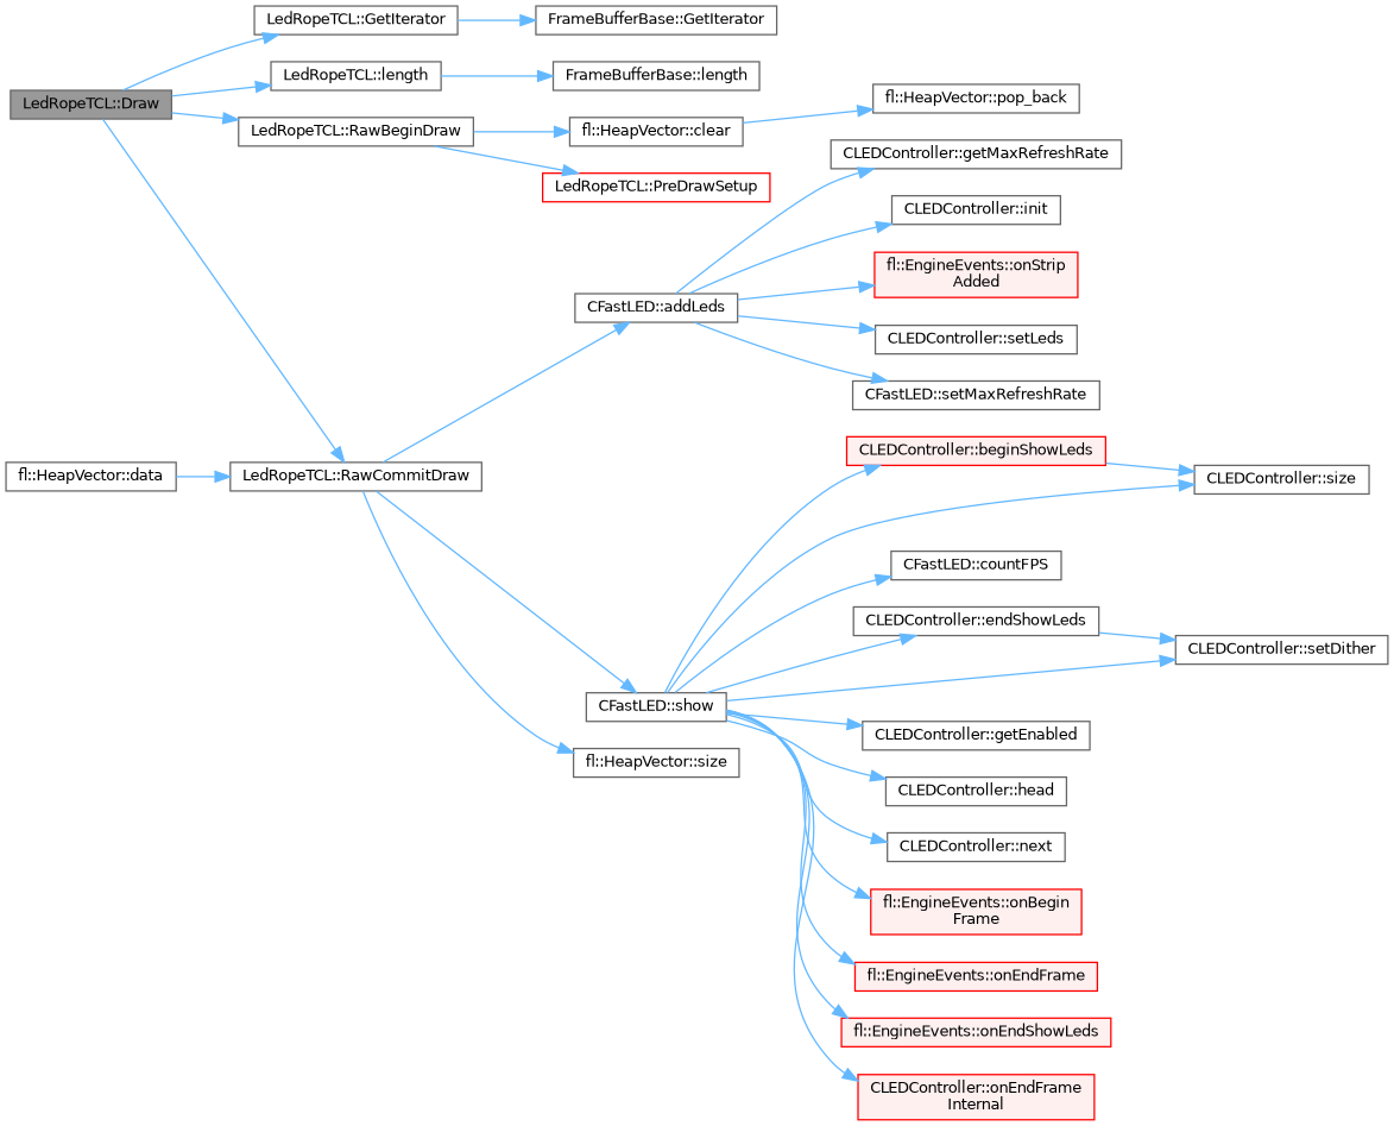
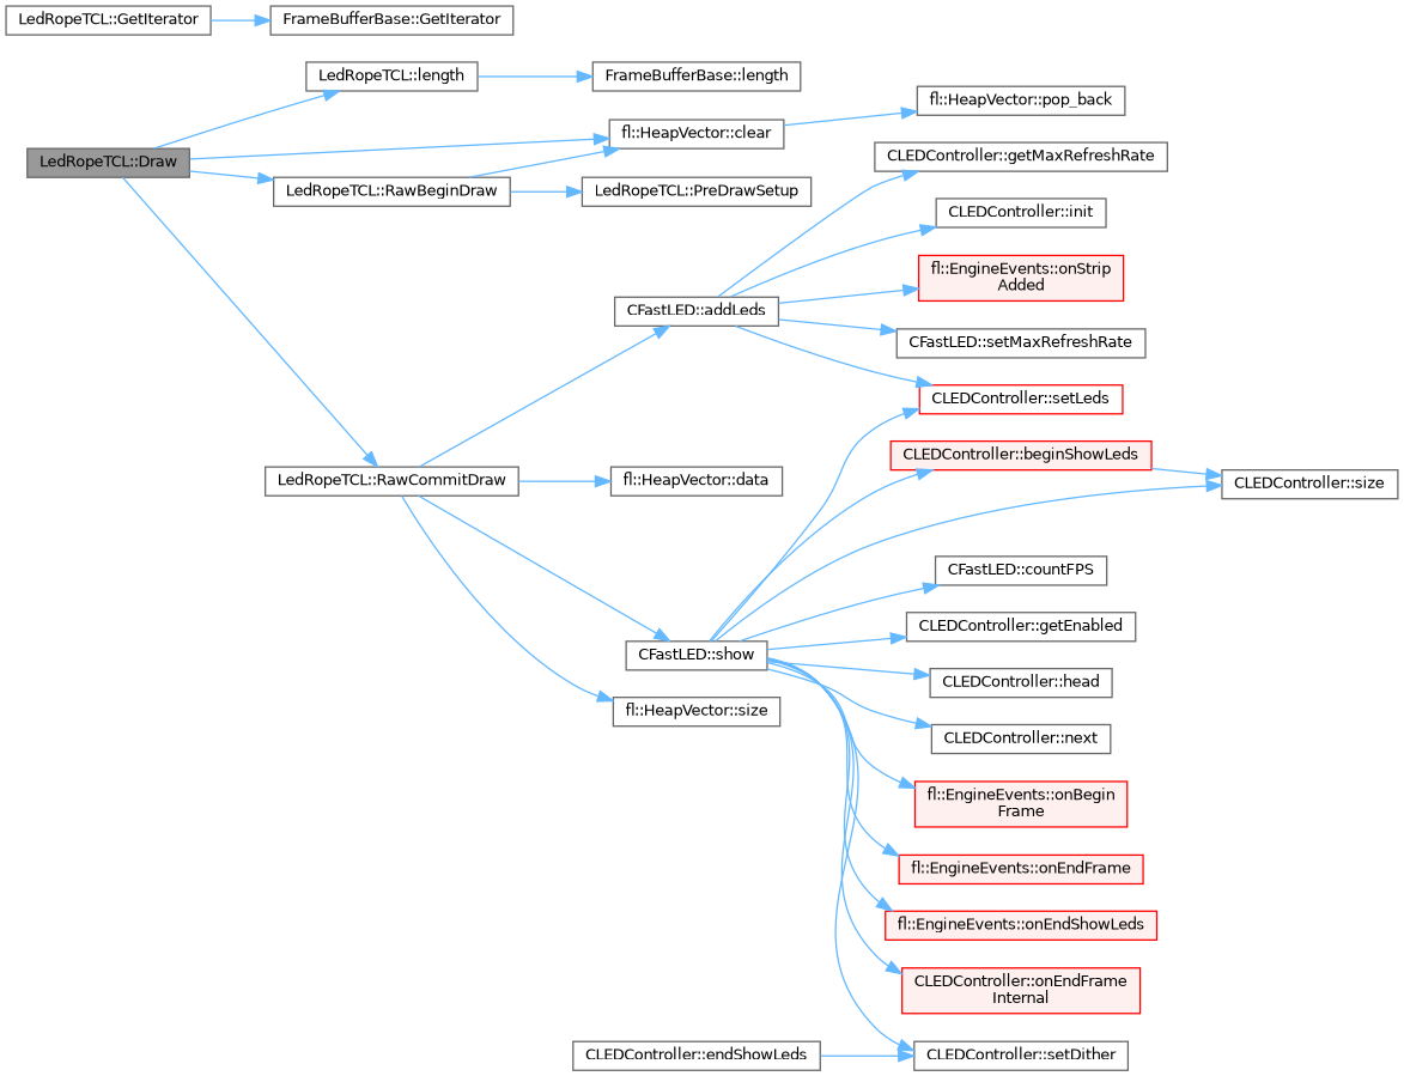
  digraph {
    fontname="DejaVu Sans"
    rankdir=LR
    node [color=grey40 fillcolor=white fontname="DejaVu Sans" fontsize=10 shape=box style=filled]
    edge [color=steelblue1 fontname="DejaVu Sans" fontsize=10 labelfontname=Helvetica labelfontsize=10 style=solid]
    n1 [color=gray40 fillcolor=grey60 fontcolor=black height=0.2 label="LedRopeTCL::Draw" width=0.4]
    n2 [height=0.2 label="LedRopeTCL::GetIterator" width=0.4]
    n3 [height=0.2 label="LedRopeTCL::length" width=0.4]
    n4 [height=0.2 label="LedRopeTCL::RawBeginDraw" width=0.4]
    n5 [height=0.2 label="LedRopeTCL::RawCommitDraw" width=0.4]
    n6 [height=0.2 label="FrameBufferBase::GetIterator" width=0.4]
    n7 [height=0.2 label="FrameBufferBase::length" width=0.4]
    n8 [height=0.2 label="fl::HeapVector::clear" width=0.4]
-   n9 [color=red height=0.2 label="LedRopeTCL::PreDrawSetup" width=0.4]
+   n9 [height=0.2 label="LedRopeTCL::PreDrawSetup" width=0.4]
    n10 [height=0.2 label="CFastLED::addLeds" width=0.4]
    n11 [height=0.2 label="fl::HeapVector::data" width=0.4]
    n12 [height=0.2 label="CFastLED::show" width=0.4]
    n13 [height=0.2 label="fl::HeapVector::size" width=0.4]
    n14 [height=0.2 label="fl::HeapVector::pop_back" width=0.4]
    n15 [height=0.2 label="CLEDController::getMaxRefreshRate" width=0.4]
    n16 [height=0.2 label="CLEDController::init" width=0.4]
    n17 [color=red fillcolor="#FFF0F0" height=0.2 label="fl::EngineEvents::onStrip\lAdded" width=0.4]
-   n18 [height=0.2 label="CLEDController::setLeds" width=0.4]
+   n18 [color=red height=0.2 label="CLEDController::setLeds" width=0.4]
    n19 [height=0.2 label="CFastLED::setMaxRefreshRate" width=0.4]
    n20 [color=red fillcolor="#FFF0F0" height=0.2 label="CLEDController::beginShowLeds" width=0.4]
    n21 [height=0.2 label="CLEDController::size" width=0.4]
    n22 [height=0.2 label="CFastLED::countFPS" width=0.4]
    n23 [height=0.2 label="CLEDController::endShowLeds" width=0.4]
    n24 [height=0.2 label="CLEDController::setDither" width=0.4]
    n25 [height=0.2 label="CLEDController::getEnabled" width=0.4]
    n26 [height=0.2 label="CLEDController::head" width=0.4]
    n27 [height=0.2 label="CLEDController::next" width=0.4]
    n28 [color=red fillcolor="#FFF0F0" height=0.2 label="fl::EngineEvents::onBegin\lFrame" width=0.4]
    n29 [color=red fillcolor="#FFF0F0" height=0.2 label="fl::EngineEvents::onEndFrame" width=0.4]
    n30 [color=red fillcolor="#FFF0F0" height=0.2 label="fl::EngineEvents::onEndShowLeds" width=0.4]
    n31 [color=red fillcolor="#FFF0F0" height=0.2 label="CLEDController::onEndFrame\lInternal" width=0.4]
-   n1 -> n2
+   n1 -> n8
    n1 -> n3
    n1 -> n4
    n1 -> n5
    n2 -> n6
    n3 -> n7
    n4 -> n8
    n4 -> n9
    n5 -> n10
-   n11 -> n5
+   n5 -> n11
    n5 -> n12
    n5 -> n13
    n8 -> n14
    n10 -> n15
    n10 -> n16
    n10 -> n17
    n10 -> n18
    n10 -> n19
    n12 -> n20
    n12 -> n21
    n12 -> n22
-   n12 -> n23
+   n12 -> n18
    n12 -> n24
    n12 -> n25
    n12 -> n26
    n12 -> n27
    n12 -> n28
    n12 -> n29
    n12 -> n30
    n12 -> n31
    n20 -> n21
    n23 -> n24
  }
